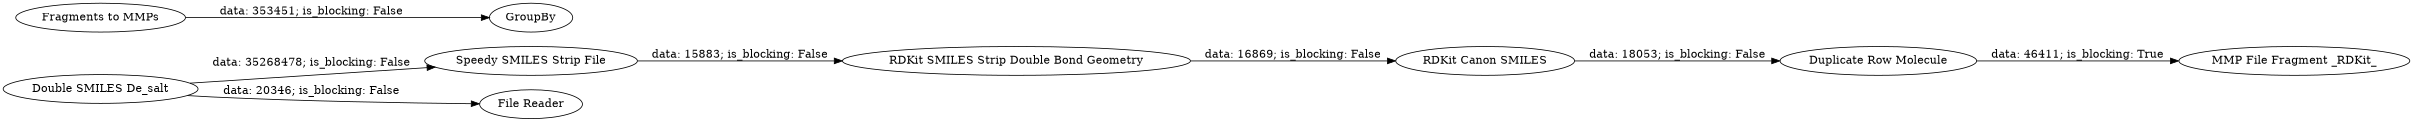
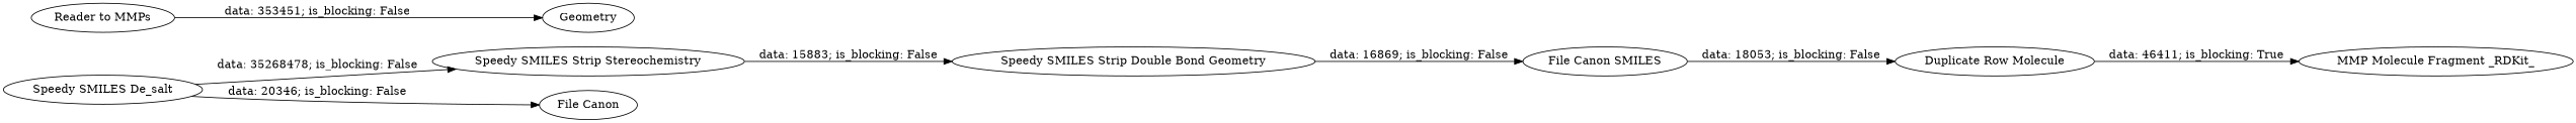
  digraph {
    rankdir=LR
-   n1 [label="Speedy SMILES Strip File"]
-   n2 [label="RDKit SMILES Strip Double Bond Geometry"]
-   n3 [label="RDKit Canon SMILES"]
-   n4 [label="Fragments to MMPs"]
-   n5 [label=GroupBy]
-   n6 [label="Double SMILES De_salt"]
-   n7 [label="File Reader"]
+   n1 [label="Speedy SMILES Strip Stereochemistry"]
+   n2 [label="Speedy SMILES Strip Double Bond Geometry"]
+   n3 [label="File Canon SMILES"]
+   n4 [label="Reader to MMPs"]
+   n5 [label=Geometry]
+   n6 [label="Speedy SMILES De_salt"]
+   n7 [label="File Canon"]
    n8 [label="Duplicate Row Molecule"]
-   n9 [label="MMP File Fragment _RDKit_"]
+   n9 [label="MMP Molecule Fragment _RDKit_"]
    n1 -> n2 [label="data: 15883; is_blocking: False"]
    n2 -> n3 [label="data: 16869; is_blocking: False"]
    n3 -> n8 [label="data: 18053; is_blocking: False"]
    n4 -> n5 [label="data: 353451; is_blocking: False"]
    n6 -> n1 [label="data: 35268478; is_blocking: False"]
    n6 -> n7 [label="data: 20346; is_blocking: False"]
    n8 -> n9 [label="data: 46411; is_blocking: True"]
  }
